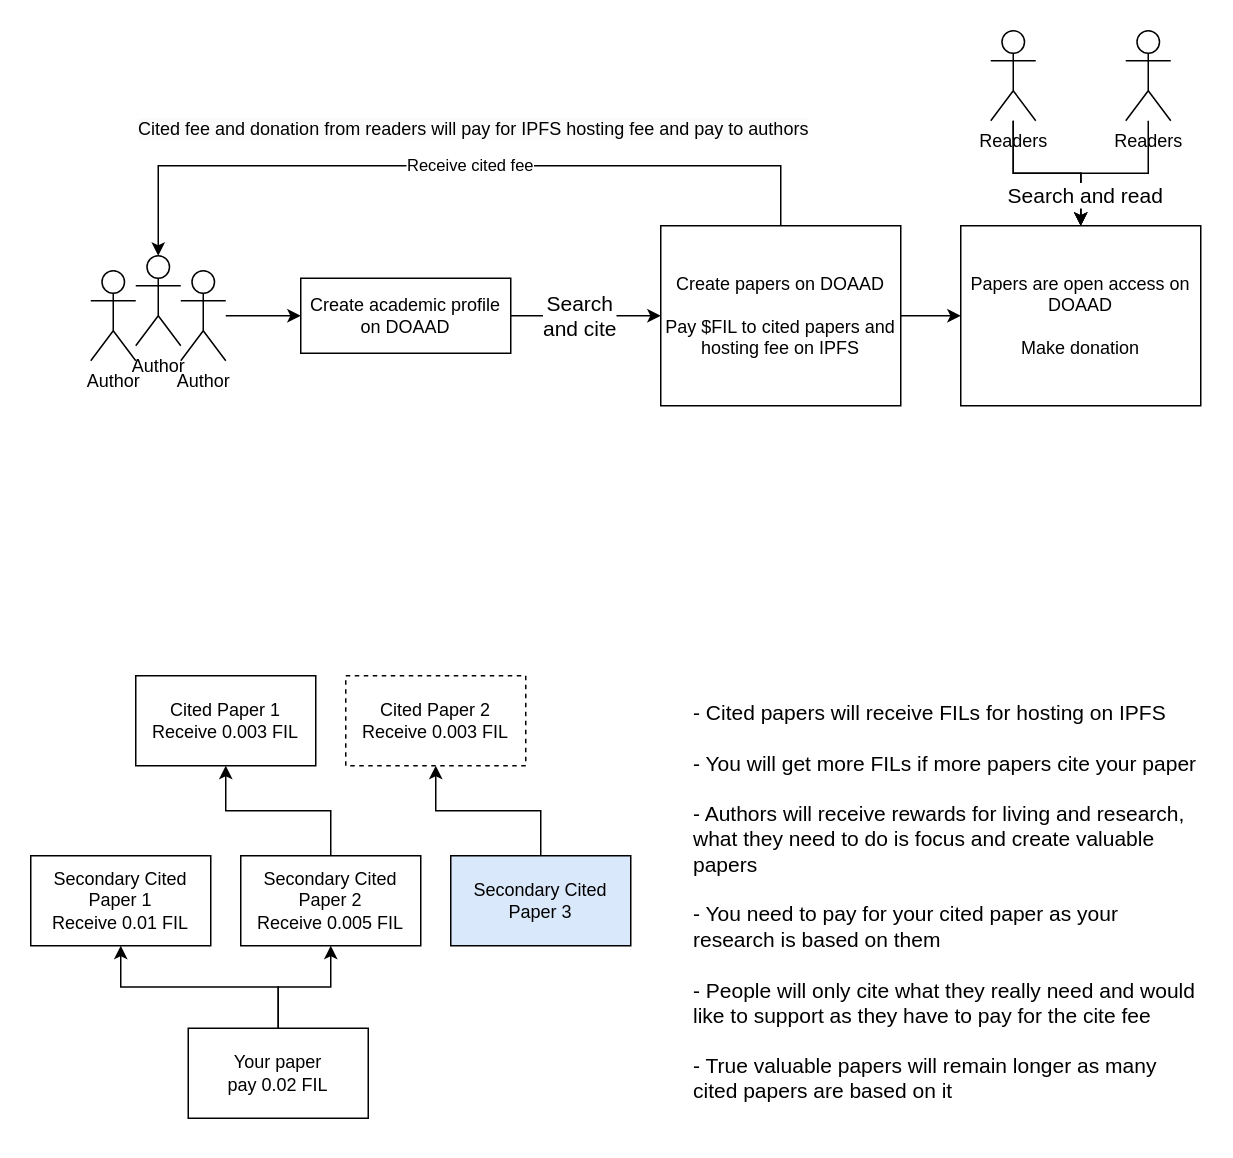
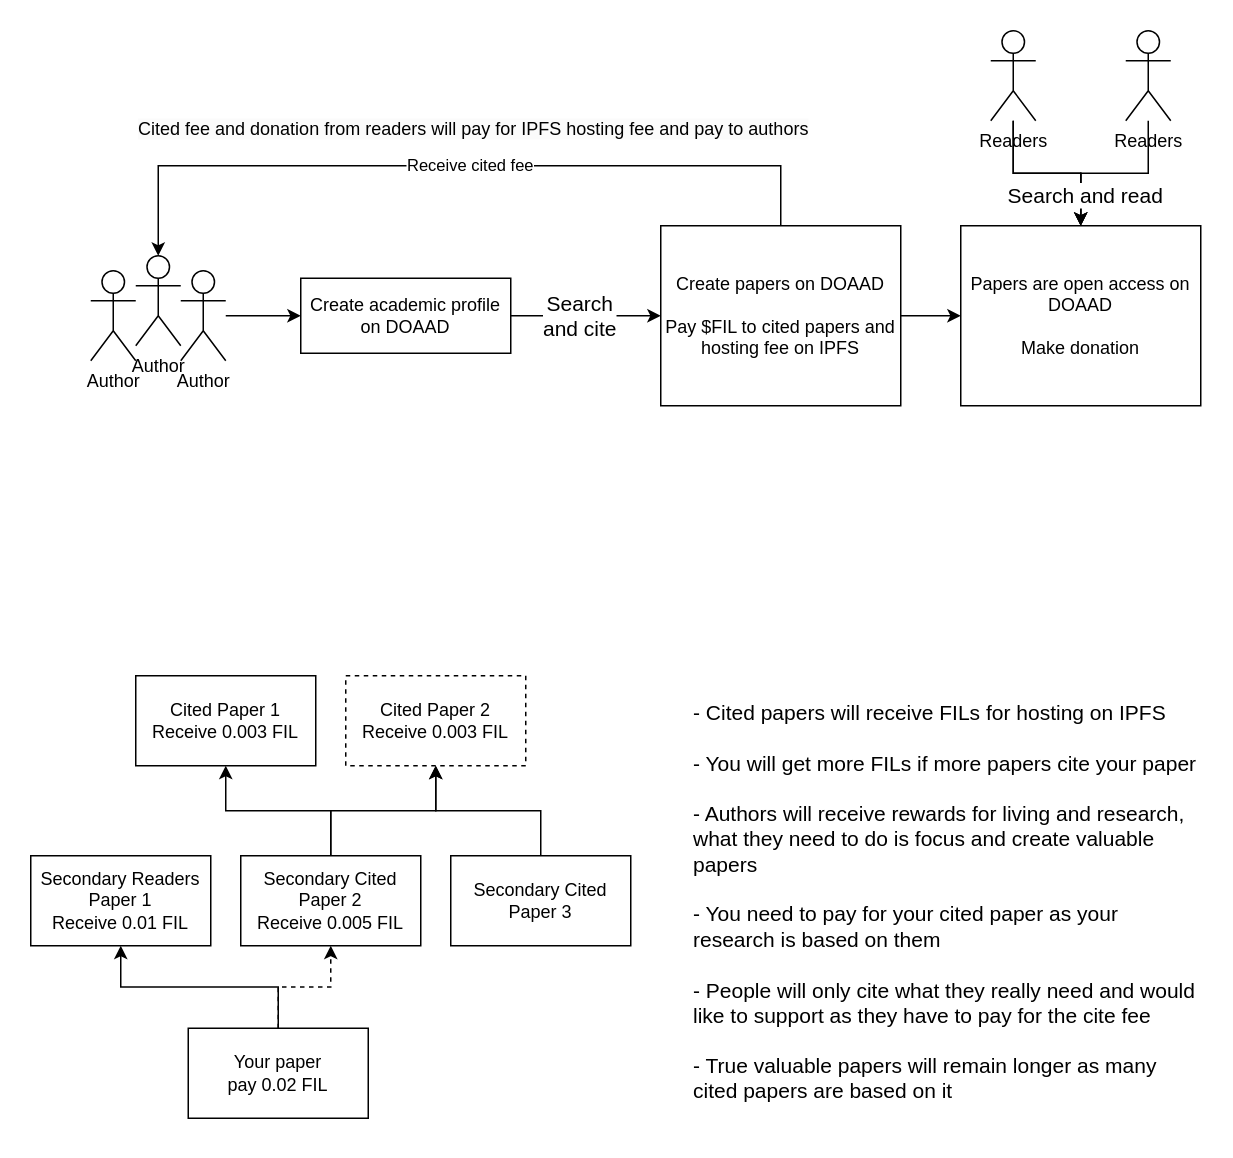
  <mxCell id="0" />
  <mxCell id="1" parent="0" />
  <mxCell id="2" style="edgeStyle=orthogonalEdgeStyle;rounded=0;orthogonalLoop=1;jettySize=auto;html=1;" edge="1" parent="1" source="12" target="9"><mxGeometry relative="1" as="geometry" /></mxCell>
  <mxCell id="3" style="edgeStyle=orthogonalEdgeStyle;rounded=0;orthogonalLoop=1;jettySize=auto;html=1;entryX=0.5;entryY=0;entryDx=0;entryDy=0;entryPerimeter=0;" edge="1" parent="1" source="6" target="11"><mxGeometry relative="1" as="geometry"><Array as="points"><mxPoint x="520" y="110" /><mxPoint x="105" y="110" /></Array></mxGeometry></mxCell>
  <mxCell id="4" value="Receive cited fee" style="edgeLabel;html=1;align=center;verticalAlign=middle;resizable=0;points=[];" vertex="1" connectable="0" parent="3"><mxGeometry x="-0.035" y="-1" relative="1" as="geometry"><mxPoint as="offset" /></mxGeometry></mxCell>
  <mxCell id="5" value="" style="edgeStyle=orthogonalEdgeStyle;rounded=0;orthogonalLoop=1;jettySize=auto;html=1;" edge="1" parent="1" source="6" target="14"><mxGeometry relative="1" as="geometry" /></mxCell>
  <mxCell id="6" value="Create papers on DOAAD&lt;br&gt;&lt;br&gt;Pay $FIL to cited papers and hosting fee on IPFS" style="rounded=0;whiteSpace=wrap;html=1;" vertex="1" parent="1"><mxGeometry x="440" y="150" width="160" height="120" as="geometry" /></mxCell>
  <mxCell id="7" style="edgeStyle=orthogonalEdgeStyle;rounded=0;orthogonalLoop=1;jettySize=auto;html=1;entryX=0;entryY=0.5;entryDx=0;entryDy=0;exitX=1;exitY=0.5;exitDx=0;exitDy=0;" edge="1" parent="1" source="9" target="6"><mxGeometry relative="1" as="geometry"><mxPoint x="380" y="210" as="sourcePoint" /></mxGeometry></mxCell>
  <mxCell id="8" value="Search&lt;br&gt;and cite" style="edgeLabel;html=1;align=center;verticalAlign=middle;resizable=0;points=[];fontSize=14;" vertex="1" connectable="0" parent="7"><mxGeometry x="-0.094" y="1" relative="1" as="geometry"><mxPoint as="offset" /></mxGeometry></mxCell>
  <mxCell id="9" value="Create academic profile on DOAAD" style="rounded=0;whiteSpace=wrap;html=1;" vertex="1" parent="1"><mxGeometry x="200" y="185" width="140" height="50" as="geometry" /></mxCell>
  <mxCell id="10" value="" style="group" vertex="1" connectable="0" parent="1"><mxGeometry x="60" y="170" width="90" height="70" as="geometry" /></mxCell>
  <mxCell id="11" value="Author" style="shape=umlActor;verticalLabelPosition=bottom;verticalAlign=top;html=1;outlineConnect=0;" vertex="1" parent="10"><mxGeometry x="30" width="30" height="60" as="geometry" /></mxCell>
  <mxCell id="12" value="Author" style="shape=umlActor;verticalLabelPosition=bottom;verticalAlign=top;html=1;outlineConnect=0;" vertex="1" parent="10"><mxGeometry x="60" y="10" width="30" height="60" as="geometry" /></mxCell>
  <mxCell id="13" value="Author" style="shape=umlActor;verticalLabelPosition=bottom;verticalAlign=top;html=1;outlineConnect=0;" vertex="1" parent="10"><mxGeometry y="10" width="30" height="60" as="geometry" /></mxCell>
  <mxCell id="14" value="Papers are open access on DOAAD&lt;br&gt;&lt;br&gt;Make donation" style="rounded=0;whiteSpace=wrap;html=1;" vertex="1" parent="1"><mxGeometry x="640" y="150" width="160" height="120" as="geometry" /></mxCell>
  <mxCell id="15" value="" style="edgeStyle=orthogonalEdgeStyle;rounded=0;orthogonalLoop=1;jettySize=auto;html=1;" edge="1" parent="1" source="17" target="14"><mxGeometry relative="1" as="geometry" /></mxCell>
  <mxCell id="16" value="" style="edgeStyle=orthogonalEdgeStyle;rounded=0;orthogonalLoop=1;jettySize=auto;html=1;" edge="1" parent="1" source="17" target="14"><mxGeometry relative="1" as="geometry" /></mxCell>
  <mxCell id="17" value="Readers" style="shape=umlActor;verticalLabelPosition=bottom;verticalAlign=top;html=1;outlineConnect=0;" vertex="1" parent="1"><mxGeometry x="660" y="20" width="30" height="60" as="geometry" /></mxCell>
  <mxCell id="18" value="" style="edgeStyle=orthogonalEdgeStyle;rounded=0;orthogonalLoop=1;jettySize=auto;html=1;" edge="1" parent="1" source="20" target="14"><mxGeometry relative="1" as="geometry" /></mxCell>
  <mxCell id="19" value="Search and read" style="edgeLabel;html=1;align=center;verticalAlign=middle;resizable=0;points=[];fontSize=14;" vertex="1" connectable="0" parent="18"><mxGeometry x="0.635" y="2" relative="1" as="geometry"><mxPoint as="offset" /></mxGeometry></mxCell>
  <mxCell id="20" value="Readers" style="shape=umlActor;verticalLabelPosition=bottom;verticalAlign=top;html=1;outlineConnect=0;" vertex="1" parent="1"><mxGeometry x="750" y="20" width="30" height="60" as="geometry" /></mxCell>
  <mxCell id="21" value="&lt;div&gt;- Cited papers will receive FILs for hosting on IPFS&lt;/div&gt;&lt;div&gt;&lt;br&gt;&lt;/div&gt;&lt;div&gt;- You will get more FILs if more papers cite your paper&lt;/div&gt;&lt;div&gt;&lt;br&gt;&lt;/div&gt;&lt;div&gt;- Authors will receive rewards for living and research, what they need to do is focus and create valuable papers&lt;/div&gt;&lt;div&gt;&lt;br&gt;&lt;/div&gt;&lt;div&gt;- You need to pay for your cited paper as your research is based on them&lt;/div&gt;&lt;div&gt;&lt;br&gt;&lt;/div&gt;&lt;div&gt;- People will only cite what they really need and would like to support as they have to pay for the cite fee&lt;/div&gt;&lt;div&gt;&lt;br&gt;&lt;/div&gt;&lt;div&gt;- True valuable papers will remain longer as many cited papers are based on it&lt;/div&gt;&lt;div&gt;&lt;br&gt;&lt;/div&gt;" style="text;html=1;strokeColor=none;fillColor=none;align=left;verticalAlign=top;whiteSpace=wrap;rounded=0;fontSize=14;spacingTop=0;" vertex="1" parent="1"><mxGeometry x="460" y="460" width="340" height="290" as="geometry" /></mxCell>
  <mxCell id="22" value="&lt;meta charset=&quot;utf-8&quot;&gt;&lt;span style=&quot;color: rgb(0, 0, 0); font-family: Helvetica; font-size: 12px; font-style: normal; font-variant-ligatures: normal; font-variant-caps: normal; font-weight: 400; letter-spacing: normal; orphans: 2; text-align: center; text-indent: 0px; text-transform: none; widows: 2; word-spacing: 0px; -webkit-text-stroke-width: 0px; background-color: rgb(251, 251, 251); text-decoration-thickness: initial; text-decoration-style: initial; text-decoration-color: initial; float: none; display: inline !important;&quot;&gt;Cited fee and donation from readers will pay for IPFS hosting fee and pay to authors&lt;/span&gt;" style="text;whiteSpace=wrap;html=1;fontSize=14;" vertex="1" parent="1"><mxGeometry x="90" y="70" width="480" height="40" as="geometry" /></mxCell>
  <mxCell id="23" value="" style="group" vertex="1" connectable="0" parent="1"><mxGeometry x="20" y="450" width="400" height="300" as="geometry" /></mxCell>
  <mxCell id="24" value="Cited Paper 2&lt;br&gt;Receive 0.003 FIL" style="rounded=0;whiteSpace=wrap;html=1;dashed=1;" vertex="1" parent="23"><mxGeometry x="210" width="120" height="60" as="geometry" /></mxCell>
+ <mxCell id="25" style="edgeStyle=orthogonalEdgeStyle;rounded=0;orthogonalLoop=1;jettySize=auto;html=1;entryX=0.5;entryY=1;entryDx=0;entryDy=0;" edge="1" parent="23" source="26" target="24"><mxGeometry relative="1" as="geometry" /></mxCell>
  <mxCell id="26" value="Secondary Cited Paper 2&lt;br&gt;Receive 0.005 FIL" style="rounded=0;whiteSpace=wrap;html=1;" vertex="1" parent="23"><mxGeometry x="140" y="120" width="120" height="60" as="geometry" /></mxCell>
  <mxCell id="27" style="edgeStyle=orthogonalEdgeStyle;rounded=0;orthogonalLoop=1;jettySize=auto;html=1;" edge="1" parent="23" source="28" target="24"><mxGeometry relative="1" as="geometry" /></mxCell>
- <mxCell id="28" value="Secondary Cited Paper 3" style="rounded=0;whiteSpace=wrap;html=1;fillColor=#dae8fc;" vertex="1" parent="23"><mxGeometry x="280" y="120" width="120" height="60" as="geometry" /></mxCell>
- <mxCell id="29" style="edgeStyle=orthogonalEdgeStyle;rounded=0;orthogonalLoop=1;jettySize=auto;html=1;" edge="1" parent="23" source="30" target="26"><mxGeometry relative="1" as="geometry" /></mxCell>
+ <mxCell id="28" value="Secondary Cited Paper 3" style="rounded=0;whiteSpace=wrap;html=1;" vertex="1" parent="23"><mxGeometry x="280" y="120" width="120" height="60" as="geometry" /></mxCell>
+ <mxCell id="29" style="edgeStyle=orthogonalEdgeStyle;rounded=0;orthogonalLoop=1;jettySize=auto;html=1;dashed=1;" edge="1" parent="23" source="30" target="26"><mxGeometry relative="1" as="geometry" /></mxCell>
  <mxCell id="30" value="Your paper&lt;br&gt;pay 0.02 FIL" style="rounded=0;whiteSpace=wrap;html=1;" vertex="1" parent="23"><mxGeometry x="105" y="235" width="120" height="60" as="geometry" /></mxCell>
  <mxCell id="31" value="Cited Paper 1&lt;br&gt;Receive 0.003 FIL" style="rounded=0;whiteSpace=wrap;html=1;" vertex="1" parent="23"><mxGeometry x="70" width="120" height="60" as="geometry" /></mxCell>
  <mxCell id="32" style="edgeStyle=orthogonalEdgeStyle;rounded=0;orthogonalLoop=1;jettySize=auto;html=1;" edge="1" parent="23" source="26" target="31"><mxGeometry relative="1" as="geometry" /></mxCell>
- <mxCell id="33" value="Secondary Cited Paper 1&lt;br&gt;Receive 0.01 FIL" style="rounded=0;whiteSpace=wrap;html=1;" vertex="1" parent="23"><mxGeometry y="120" width="120" height="60" as="geometry" /></mxCell>
+ <mxCell id="33" value="Secondary Readers Paper 1&lt;br&gt;Receive 0.01 FIL" style="rounded=0;whiteSpace=wrap;html=1;" vertex="1" parent="23"><mxGeometry y="120" width="120" height="60" as="geometry" /></mxCell>
  <mxCell id="34" style="edgeStyle=orthogonalEdgeStyle;rounded=0;orthogonalLoop=1;jettySize=auto;html=1;entryX=0.5;entryY=1;entryDx=0;entryDy=0;" edge="1" parent="23" source="30" target="33"><mxGeometry relative="1" as="geometry" /></mxCell>
